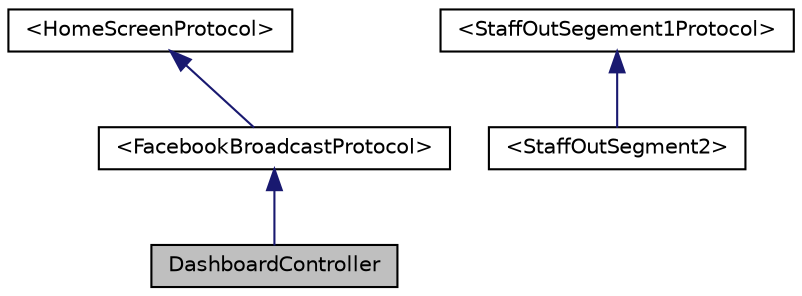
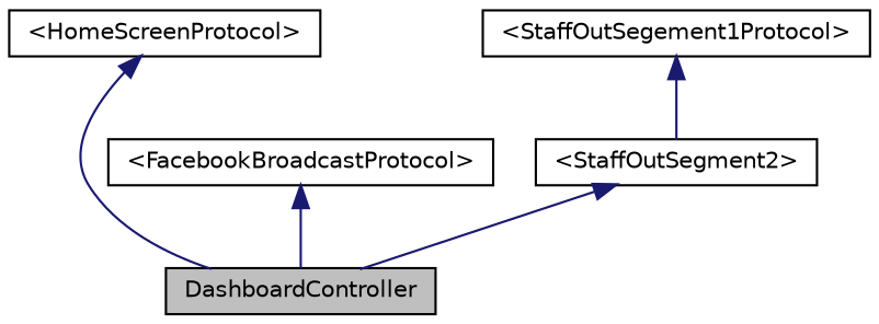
  digraph {
    rankdir=TB
    node [color=black fillcolor=white fontname=Helvetica fontsize=10 shape=record style=filled]
    edge [color=midnightblue dir=back fontname=Helvetica fontsize=10 labelfontname=Helvetica labelfontsize=10 style=solid]
    n1 [fillcolor=grey75 fontcolor=black height=0.2 label=DashboardController width=0.4]
    n2 [height=0.2 label="\<HomeScreenProtocol\>" width=0.4]
    n3 [height=0.2 label="\<StaffOutSegement1Protocol\>" width=0.4]
    n4 [height=0.2 label="\<StaffOutSegment2\>" width=0.4]
    n5 [height=0.2 label="\<FacebookBroadcastProtocol\>" width=0.4]
-   n2 -> n5
+   n2 -> n1
    n3 -> n4
+   n4 -> n1
    n5 -> n1
  }
